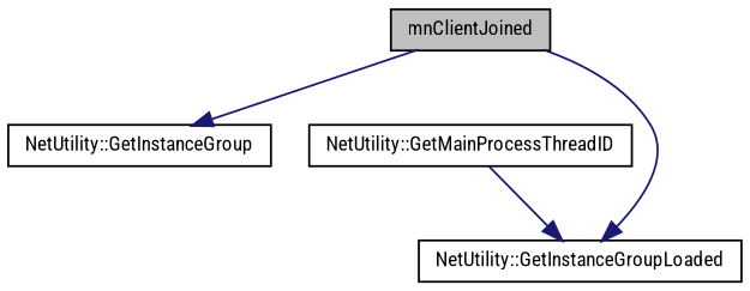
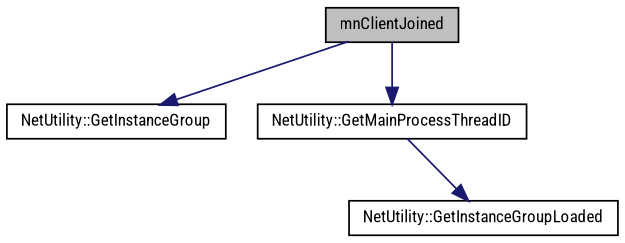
  digraph {
    fontname="Roboto Condensed"
    rankdir=TB
    node [color=black fillcolor=white fontname="Roboto Condensed" fontsize=10 shape=record style=filled]
    edge [color=midnightblue fontname="Roboto Condensed" fontsize=10 labelfontname=FreeSans labelfontsize=10 style=solid]
    n1 [fillcolor=grey75 fontcolor=black height=0.2 label=mnClientJoined width=0.4]
    n2 [height=0.2 label="NetUtility::GetInstanceGroup" width=0.4]
    n3 [height=0.2 label="NetUtility::GetMainProcessThreadID" width=0.4]
    n4 [height=0.2 label="NetUtility::GetInstanceGroupLoaded" width=0.4]
    n1 -> n2
-   n1 -> n4
+   n1 -> n3
    n3 -> n4
  }
